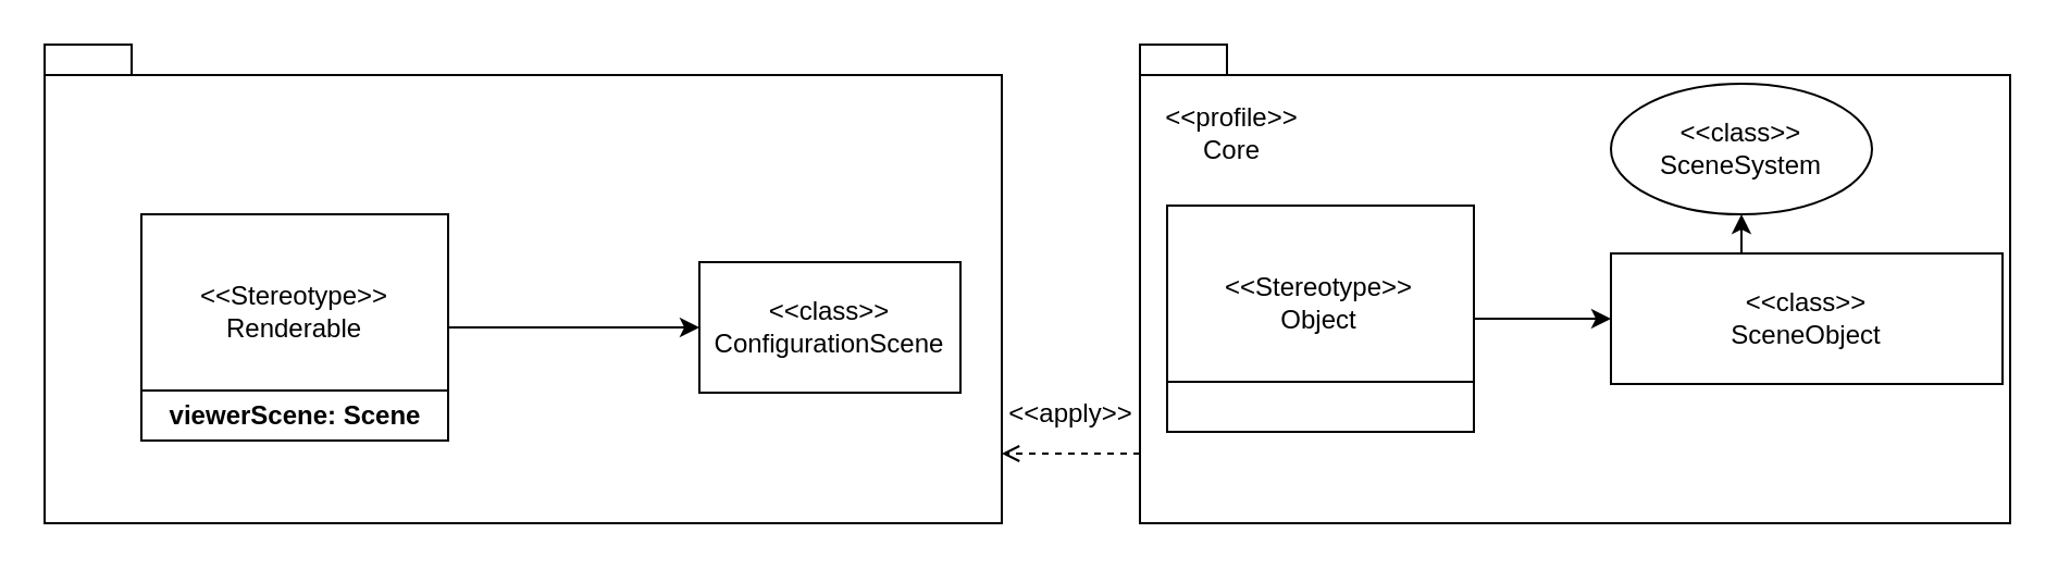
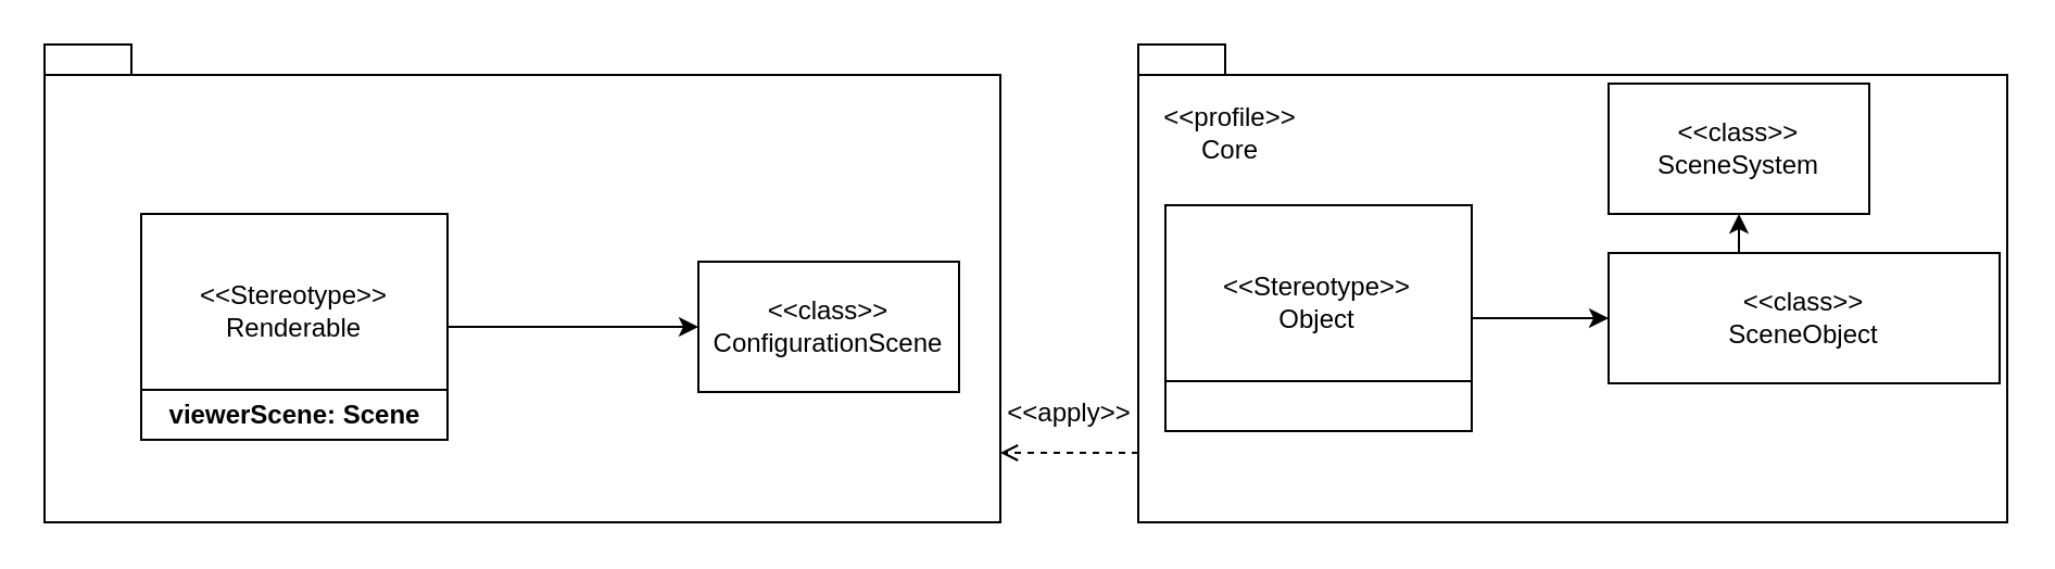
  <mxCell id="0" />
  <mxCell id="1" parent="0" />
  <mxCell id="2" value="" style="shape=folder;fontStyle=1;spacingTop=10;tabWidth=40;tabHeight=14;tabPosition=left;html=1;whiteSpace=wrap;" vertex="1" parent="1"><mxGeometry x="20" y="20" width="440" height="220" as="geometry" /></mxCell>
  <mxCell id="3" style="edgeStyle=orthogonalEdgeStyle;rounded=0;orthogonalLoop=1;jettySize=auto;html=1;exitX=0;exitY=0.5;exitDx=0;exitDy=0;entryX=0;entryY=0.5;entryDx=0;entryDy=0;" edge="1" parent="1" source="4" target="7"><mxGeometry relative="1" as="geometry" /></mxCell>
  <mxCell id="4" value="viewerScene: Scene" style="swimlane;whiteSpace=wrap;html=1;direction=west;" vertex="1" parent="1"><mxGeometry x="64.5" y="98" width="141" height="104" as="geometry" /></mxCell>
  <mxCell id="5" value="&amp;lt;&amp;lt;Stereotype&amp;gt;&amp;gt;&lt;br&gt;Renderable" style="text;html=1;strokeColor=none;fillColor=none;align=center;verticalAlign=middle;whiteSpace=wrap;rounded=0;" vertex="1" parent="4"><mxGeometry x="40" y="30" width="60" height="30" as="geometry" /></mxCell>
  <mxCell id="6" value="" style="shape=folder;fontStyle=1;spacingTop=10;tabWidth=40;tabHeight=14;tabPosition=left;html=1;whiteSpace=wrap;" vertex="1" parent="1"><mxGeometry x="523.5" y="20" width="400" height="220" as="geometry" /></mxCell>
  <mxCell id="7" value="&amp;lt;&amp;lt;class&amp;gt;&amp;gt;&lt;br&gt;ConfigurationScene" style="rounded=0;whiteSpace=wrap;html=1;" vertex="1" parent="1"><mxGeometry x="321" y="120" width="120" height="60" as="geometry" /></mxCell>
  <mxCell id="8" value="&amp;lt;&amp;lt;profile&amp;gt;&amp;gt;&lt;br&gt;Core" style="text;html=1;strokeColor=none;fillColor=none;align=center;verticalAlign=middle;whiteSpace=wrap;rounded=0;" vertex="1" parent="1"><mxGeometry x="535.5" y="46" width="60" height="30" as="geometry" /></mxCell>
  <mxCell id="9" style="edgeStyle=orthogonalEdgeStyle;rounded=0;orthogonalLoop=1;jettySize=auto;html=1;entryX=0;entryY=0.5;entryDx=0;entryDy=0;" edge="1" parent="1" source="10" target="16"><mxGeometry relative="1" as="geometry" /></mxCell>
  <mxCell id="10" value="" style="swimlane;whiteSpace=wrap;html=1;direction=west;" vertex="1" parent="1"><mxGeometry x="536" y="94" width="141" height="104" as="geometry" /></mxCell>
  <mxCell id="11" value="&amp;lt;&amp;lt;Stereotype&amp;gt;&amp;gt;&lt;br&gt;Object" style="text;html=1;strokeColor=none;fillColor=none;align=center;verticalAlign=middle;whiteSpace=wrap;rounded=0;" vertex="1" parent="10"><mxGeometry x="40" y="30" width="60" height="30" as="geometry" /></mxCell>
  <mxCell id="12" style="edgeStyle=orthogonalEdgeStyle;rounded=0;orthogonalLoop=1;jettySize=auto;html=1;entryX=0;entryY=0;entryDx=440;entryDy=188;entryPerimeter=0;exitX=0;exitY=0;exitDx=0;exitDy=188;exitPerimeter=0;endArrow=open;endFill=0;dashed=1;" edge="1" parent="1" source="6" target="2"><mxGeometry relative="1" as="geometry"><mxPoint x="485.5" y="402" as="sourcePoint" /></mxGeometry></mxCell>
  <mxCell id="13" value="&amp;lt;&amp;lt;apply&amp;gt;&amp;gt;" style="text;html=1;strokeColor=none;fillColor=none;align=center;verticalAlign=middle;whiteSpace=wrap;rounded=0;" vertex="1" parent="1"><mxGeometry x="461.5" y="175" width="60" height="30" as="geometry" /></mxCell>
  <mxCell id="14" style="edgeStyle=orthogonalEdgeStyle;rounded=0;orthogonalLoop=1;jettySize=auto;html=1;exitX=0.5;exitY=0;exitDx=0;exitDy=0;entryX=0.5;entryY=1;entryDx=0;entryDy=0;" edge="1" parent="1" source="16" target="15"><mxGeometry relative="1" as="geometry"><mxPoint x="945.5" y="192" as="targetPoint" /></mxGeometry></mxCell>
- <mxCell id="15" value="&amp;lt;&amp;lt;class&amp;gt;&amp;gt;&lt;br&gt;SceneSystem" style="ellipse;whiteSpace=wrap;html=1;" vertex="1" parent="1"><mxGeometry x="740" y="38" width="120" height="60" as="geometry" /></mxCell>
+ <mxCell id="15" value="&amp;lt;&amp;lt;class&amp;gt;&amp;gt;&lt;br&gt;SceneSystem" style="rounded=0;whiteSpace=wrap;html=1;" vertex="1" parent="1"><mxGeometry x="740" y="38" width="120" height="60" as="geometry" /></mxCell>
  <mxCell id="16" value="&amp;lt;&amp;lt;class&amp;gt;&amp;gt;&lt;br&gt;SceneObject" style="rounded=0;whiteSpace=wrap;html=1;" vertex="1" parent="1"><mxGeometry x="740" y="116" width="180" height="60" as="geometry" /></mxCell>
